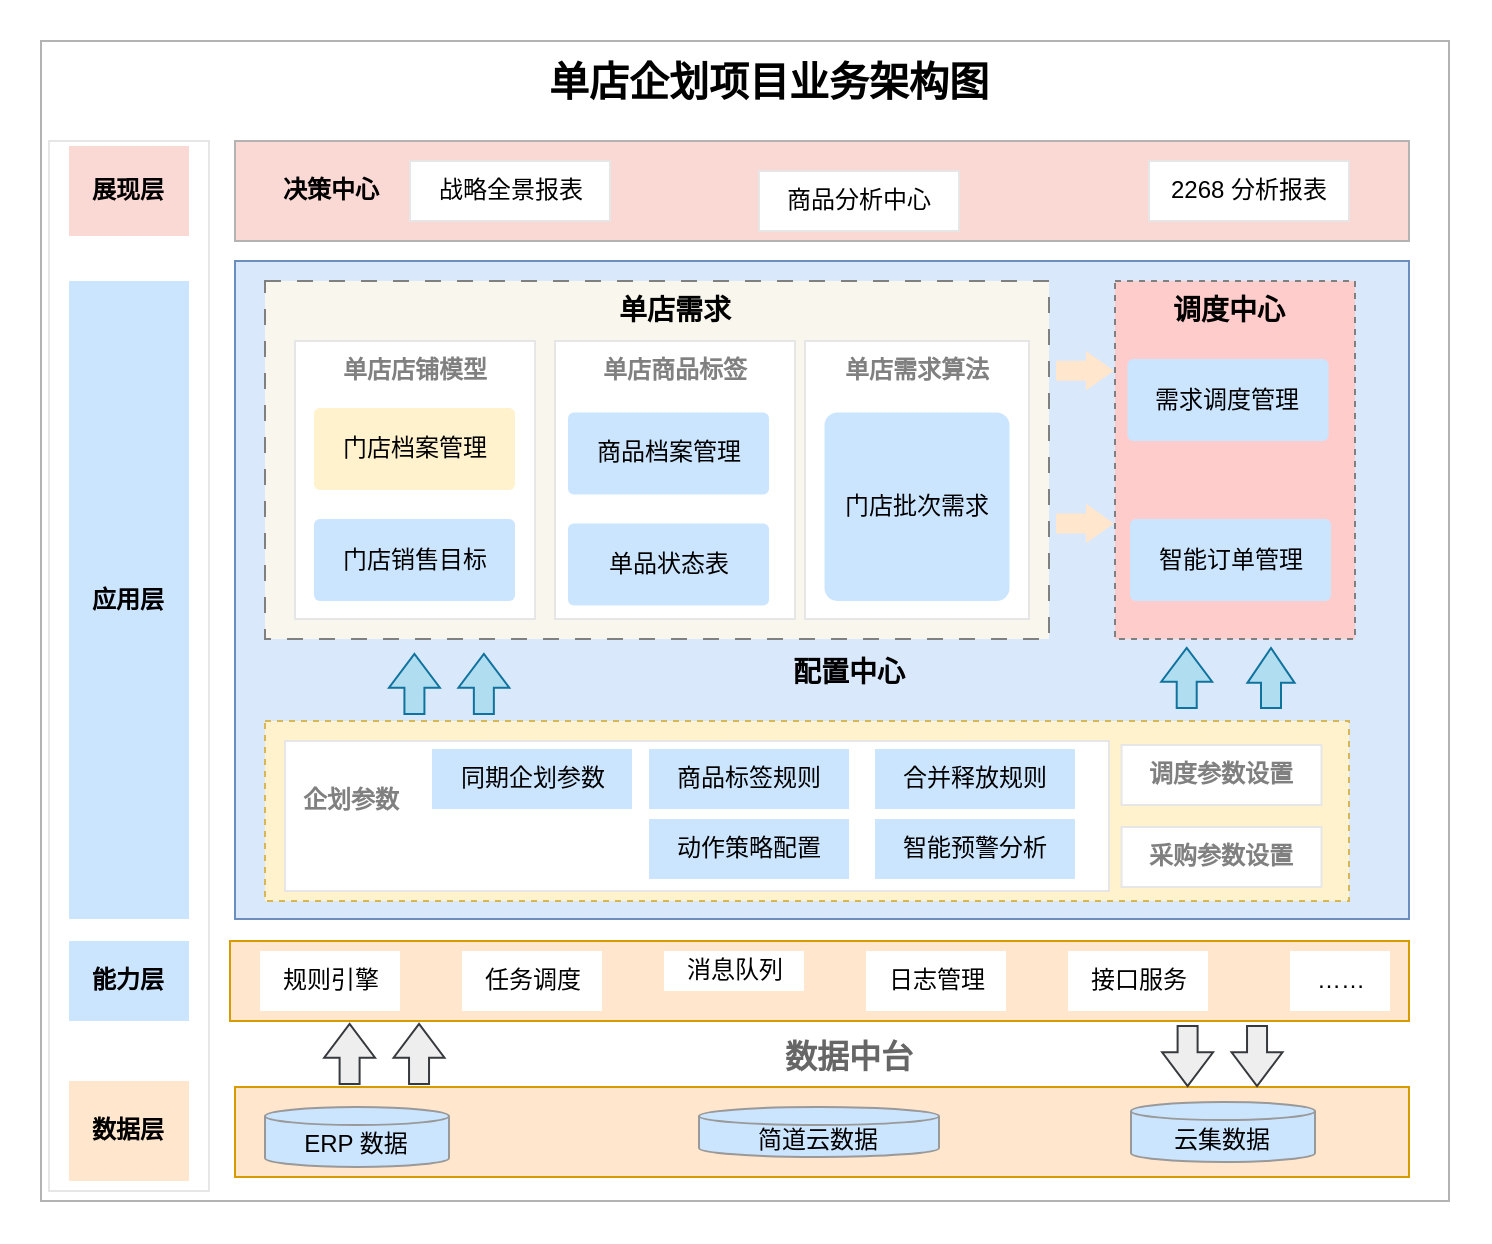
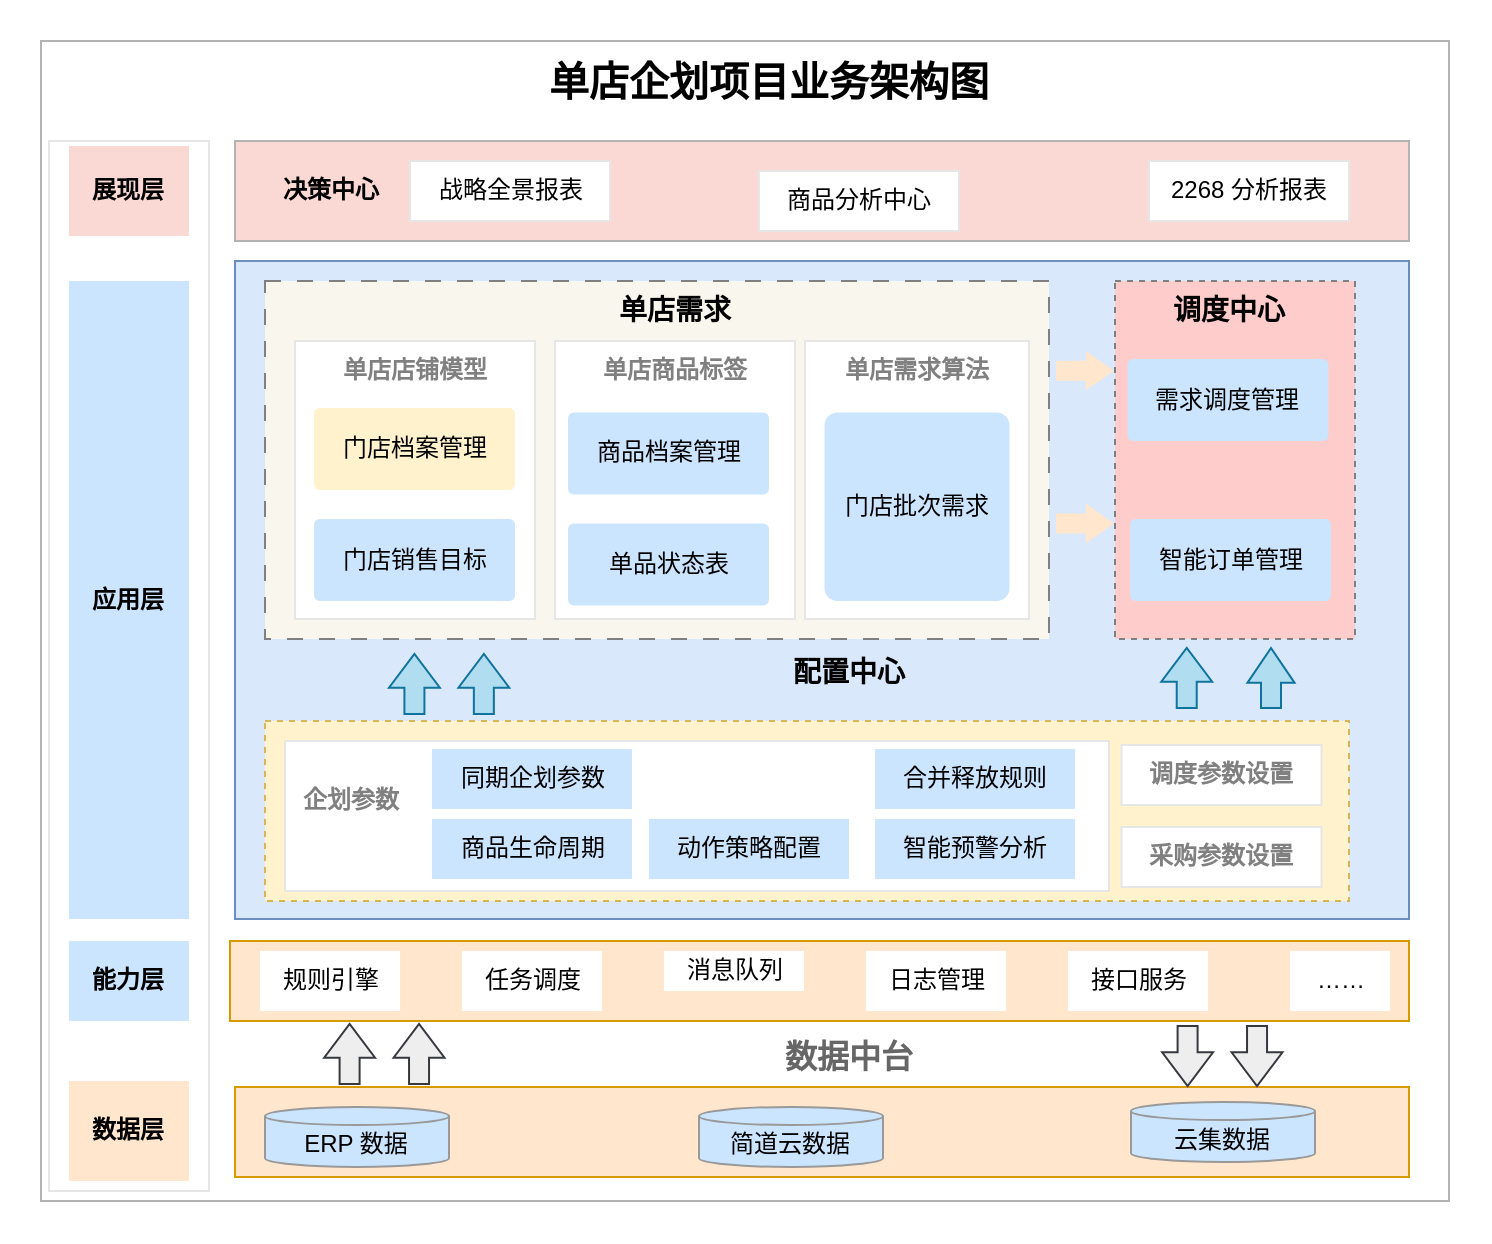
  <mxCell id="0" />
  <mxCell id="1" parent="0" />
  <mxCell id="2" value="" style="rounded=0;whiteSpace=wrap;html=1;fontColor=#E6E6E6;strokeColor=#B3B3B3;" vertex="1" parent="1"><mxGeometry x="20" y="20" width="704" height="580" as="geometry" /></mxCell>
  <mxCell id="3" value="" style="rounded=0;whiteSpace=wrap;html=1;fillColor=#ffe6cc;strokeColor=#d79b00;" vertex="1" parent="1"><mxGeometry x="117" y="543" width="587" height="45" as="geometry" /></mxCell>
  <mxCell id="4" value="" style="rounded=0;whiteSpace=wrap;html=1;strokeColor=#E6E6E6;" vertex="1" parent="1"><mxGeometry y="70" width="80" height="525" as="geometry" x="24" /></mxCell>
  <mxCell id="5" value="数据层" style="rounded=0;whiteSpace=wrap;html=1;fillColor=#ffe6cc;strokeColor=none;fontStyle=1;" vertex="1" parent="1"><mxGeometry x="34" y="540" width="60" height="50" as="geometry" /></mxCell>
  <mxCell id="6" value="" style="rounded=0;whiteSpace=wrap;html=1;fillColor=#ffe6cc;strokeColor=#d79b00;" vertex="1" parent="1"><mxGeometry x="114.5" y="470" width="589.5" height="40" as="geometry" /></mxCell>
  <mxCell id="7" value="能力层" style="rounded=0;whiteSpace=wrap;html=1;fillColor=#cce5ff;strokeColor=none;fontStyle=1" vertex="1" parent="1"><mxGeometry x="34" y="470" width="60" height="40" as="geometry" /></mxCell>
  <mxCell id="8" value="规则引擎" style="text;html=1;align=center;verticalAlign=middle;resizable=0;points=[];autosize=1;fillColor=default;" vertex="1" parent="1"><mxGeometry x="129.5" y="475" width="70" height="30" as="geometry" /></mxCell>
  <mxCell id="9" value="数据中台" style="text;html=1;align=center;verticalAlign=middle;resizable=0;points=[];autosize=1;strokeColor=none;fillColor=none;fontStyle=1;fontSize=16;fontColor=#666666;" vertex="1" parent="1"><mxGeometry x="379" y="513" width="90" height="30" as="geometry" /></mxCell>
  <mxCell id="10" value="任务调度" style="text;html=1;align=center;verticalAlign=middle;resizable=0;points=[];autosize=1;fillColor=default;" vertex="1" parent="1"><mxGeometry x="230.5" y="475" width="70" height="30" as="geometry" /></mxCell>
  <mxCell id="11" value="消息队列" style="text;html=1;align=center;verticalAlign=middle;resizable=0;points=[];autosize=1;fillColor=default;" vertex="1" parent="1"><mxGeometry x="331.5" y="475" width="70" height="20" as="geometry" /></mxCell>
  <mxCell id="12" value="日志管理" style="text;html=1;align=center;verticalAlign=middle;resizable=0;points=[];autosize=1;fillColor=default;" vertex="1" parent="1"><mxGeometry x="432.5" y="475" width="70" height="30" as="geometry" /></mxCell>
  <mxCell id="13" value="接口服务" style="text;html=1;align=center;verticalAlign=middle;resizable=0;points=[];autosize=1;fillColor=default;" vertex="1" parent="1"><mxGeometry x="533.5" y="475" width="70" height="30" as="geometry" /></mxCell>
  <mxCell id="14" value="" style="rounded=0;whiteSpace=wrap;html=1;fillColor=#dae8fc;strokeColor=#6c8ebf;" vertex="1" parent="1"><mxGeometry x="117" y="130" width="587" height="329" as="geometry" /></mxCell>
  <mxCell id="15" value="应用层" style="rounded=0;whiteSpace=wrap;html=1;fillColor=#cce5ff;strokeColor=none;fontStyle=1" vertex="1" parent="1"><mxGeometry x="34" y="140" width="60" height="319" as="geometry" /></mxCell>
  <mxCell id="16" value="" style="rounded=0;whiteSpace=wrap;html=1;dashed=1;fillColor=#fff2cc;strokeColor=#d6b656;" vertex="1" parent="1"><mxGeometry x="132" y="360" width="542" height="90" as="geometry" /></mxCell>
  <mxCell id="17" value="配置中心" style="text;html=1;align=center;verticalAlign=middle;resizable=0;points=[];autosize=1;strokeColor=none;fillColor=none;fontStyle=1;fontSize=14;" vertex="1" parent="1"><mxGeometry x="384" y="321" width="80" height="30" as="geometry" /></mxCell>
  <mxCell id="18" value="调度参数设置" style="text;html=1;align=center;verticalAlign=middle;resizable=0;points=[];autosize=1;strokeColor=#E6E6E6;fillColor=default;fontStyle=1;fontColor=#808080;" vertex="1" parent="1"><mxGeometry x="560.25" y="372" width="100" height="30" as="geometry" /></mxCell>
  <mxCell id="19" value="采购参数设置" style="text;html=1;align=center;verticalAlign=middle;resizable=0;points=[];autosize=1;strokeColor=#E6E6E6;fillColor=default;fontStyle=1;fontColor=#808080;" vertex="1" parent="1"><mxGeometry x="560.25" y="413" width="100" height="30" as="geometry" /></mxCell>
  <mxCell id="20" value="" style="rounded=0;whiteSpace=wrap;html=1;dashed=1;dashPattern=8 8;strokeColor=#808080;fillColor=#f9f7ed;" vertex="1" parent="1"><mxGeometry x="132" y="140" width="392" height="179" as="geometry" /></mxCell>
  <mxCell id="21" value="" style="rounded=0;whiteSpace=wrap;html=1;strokeColor=#E6E6E6;" vertex="1" parent="1"><mxGeometry x="147" y="170" width="120" height="139" as="geometry" /></mxCell>
  <mxCell id="22" value="单店店铺模型" style="text;html=1;align=center;verticalAlign=middle;resizable=0;points=[];autosize=1;strokeColor=none;fillColor=none;fontStyle=1;fontColor=#808080;" vertex="1" parent="1"><mxGeometry x="157" y="170" width="100" height="30" as="geometry" /></mxCell>
  <mxCell id="23" value="" style="rounded=0;whiteSpace=wrap;html=1;strokeColor=#E6E6E6;" vertex="1" parent="1"><mxGeometry x="277" y="170" width="120" height="139" as="geometry" /></mxCell>
  <mxCell id="24" value="单店商品标签" style="text;html=1;align=center;verticalAlign=middle;resizable=0;points=[];autosize=1;strokeColor=none;fillColor=none;fontStyle=1;fontColor=#808080;" vertex="1" parent="1"><mxGeometry x="287" y="170" width="100" height="30" as="geometry" /></mxCell>
  <mxCell id="25" value="" style="rounded=0;whiteSpace=wrap;html=1;strokeColor=#E6E6E6;" vertex="1" parent="1"><mxGeometry x="402" y="170" width="112" height="139" as="geometry" /></mxCell>
  <mxCell id="26" value="单店需求算法" style="text;html=1;align=center;verticalAlign=middle;resizable=0;points=[];autosize=1;strokeColor=none;fillColor=none;fontStyle=1;fontColor=#808080;" vertex="1" parent="1"><mxGeometry x="408" y="170" width="100" height="30" as="geometry" /></mxCell>
  <mxCell id="27" value="" style="rounded=0;whiteSpace=wrap;html=1;fillColor=#ffcccc;strokeColor=#808080;dashed=1;" vertex="1" parent="1"><mxGeometry x="557" y="140" width="120" height="179" as="geometry" /></mxCell>
  <mxCell id="28" value="调度中心" style="text;html=1;align=center;verticalAlign=middle;resizable=0;points=[];autosize=1;strokeColor=none;fillColor=none;fontStyle=1;fontSize=14;" vertex="1" parent="1"><mxGeometry x="574" y="140" width="80" height="30" as="geometry" /></mxCell>
  <mxCell id="29" value="" style="rounded=0;whiteSpace=wrap;html=1;strokeColor=#B3B3B3;fillColor=#fad9d5;" vertex="1" parent="1"><mxGeometry x="117" y="70" width="587" height="50" as="geometry" /></mxCell>
  <mxCell id="30" value="展现层" style="rounded=0;whiteSpace=wrap;html=1;fillColor=#fad9d5;strokeColor=none;fontStyle=1;" vertex="1" parent="1"><mxGeometry x="34" y="72.5" width="60" height="45" as="geometry" /></mxCell>
  <mxCell id="31" value="战略全景报表" style="text;html=1;align=center;verticalAlign=middle;resizable=0;points=[];autosize=1;strokeColor=#E6E6E6;fillColor=default;flipH=1;" vertex="1" parent="1"><mxGeometry x="204.5" y="80" width="100" height="30" as="geometry" /></mxCell>
  <mxCell id="32" value="商品分析中心" style="text;html=1;align=center;verticalAlign=middle;resizable=0;points=[];autosize=1;strokeColor=#E6E6E6;fillColor=default;flipH=1;" vertex="1" parent="1"><mxGeometry x="379" y="85" width="100" height="30" as="geometry" /></mxCell>
  <mxCell id="33" value="2268 分析报表" style="text;html=1;align=center;verticalAlign=middle;resizable=0;points=[];autosize=1;strokeColor=#E6E6E6;fillColor=default;" vertex="1" parent="1"><mxGeometry x="574" y="80" width="100" height="30" as="geometry" /></mxCell>
  <mxCell id="34" value="决策中心" style="text;html=1;align=center;verticalAlign=middle;resizable=0;points=[];autosize=1;strokeColor=none;fillColor=none;fontStyle=1" vertex="1" parent="1"><mxGeometry x="129.5" y="80" width="70" height="30" as="geometry" /></mxCell>
  <mxCell id="35" value="……" style="text;html=1;align=center;verticalAlign=middle;resizable=0;points=[];autosize=1;fillColor=default;" vertex="1" parent="1"><mxGeometry x="644.5" y="475" width="50" height="30" as="geometry" /></mxCell>
  <mxCell id="36" value="ERP 数据" style="shape=cylinder3;whiteSpace=wrap;html=1;boundedLbl=1;backgroundOutline=1;size=4.505;fillColor=#cce5ff;strokeColor=#999999;" vertex="1" parent="1"><mxGeometry x="132" y="553" width="92" height="30" as="geometry" /></mxCell>
- <mxCell id="37" value="简道云数据" style="shape=cylinder3;whiteSpace=wrap;html=1;boundedLbl=1;backgroundOutline=1;size=4.505;fillColor=#cce5ff;strokeColor=#999999;" vertex="1" parent="1"><mxGeometry x="349" y="553" width="120" height="25" as="geometry" /></mxCell>
+ <mxCell id="37" value="简道云数据" style="shape=cylinder3;whiteSpace=wrap;html=1;boundedLbl=1;backgroundOutline=1;size=4.505;fillColor=#cce5ff;strokeColor=#999999;" vertex="1" parent="1"><mxGeometry x="349" y="553" width="92" height="30" as="geometry" /></mxCell>
  <mxCell id="38" value="云集数据" style="shape=cylinder3;whiteSpace=wrap;html=1;boundedLbl=1;backgroundOutline=1;size=4.505;fillColor=#cce5ff;strokeColor=#999999;" vertex="1" parent="1"><mxGeometry x="565" y="550.5" width="92" height="30" as="geometry" /></mxCell>
  <mxCell id="39" value="" style="shape=flexArrow;endArrow=classic;html=1;rounded=0;endWidth=14.444;endSize=5.277;fillColor=#b1ddf0;strokeColor=#10739e;" edge="1" parent="1"><mxGeometry width="50" height="50" relative="1" as="geometry"><mxPoint x="206.71" y="357" as="sourcePoint" /><mxPoint x="206.71" y="326" as="targetPoint" /></mxGeometry></mxCell>
  <mxCell id="40" value="" style="shape=flexArrow;endArrow=classic;html=1;rounded=0;endWidth=14.444;endSize=5.277;fillColor=#b1ddf0;strokeColor=#10739e;" edge="1" parent="1"><mxGeometry width="50" height="50" relative="1" as="geometry"><mxPoint x="241.43" y="357" as="sourcePoint" /><mxPoint x="241.43" y="326" as="targetPoint" /></mxGeometry></mxCell>
  <mxCell id="41" value="" style="shape=flexArrow;endArrow=classic;html=1;rounded=0;endWidth=14.444;endSize=5.277;fillColor=#b1ddf0;strokeColor=#10739e;" edge="1" parent="1"><mxGeometry width="50" height="50" relative="1" as="geometry"><mxPoint x="592.86" y="354" as="sourcePoint" /><mxPoint x="592.86" y="323" as="targetPoint" /></mxGeometry></mxCell>
  <mxCell id="42" value="" style="shape=flexArrow;endArrow=classic;html=1;rounded=0;endWidth=12.584;endSize=5.475;fillColor=#b1ddf0;strokeColor=#10739e;" edge="1" parent="1"><mxGeometry width="50" height="50" relative="1" as="geometry"><mxPoint x="635" y="354" as="sourcePoint" /><mxPoint x="635" y="323" as="targetPoint" /></mxGeometry></mxCell>
  <mxCell id="43" value="" style="shape=flexArrow;endArrow=classic;html=1;rounded=0;endWidth=14.444;endSize=5.277;fillColor=#eeeeee;strokeColor=#36393d;" edge="1" parent="1"><mxGeometry width="50" height="50" relative="1" as="geometry"><mxPoint x="174.3" y="542" as="sourcePoint" /><mxPoint x="174.3" y="511" as="targetPoint" /></mxGeometry></mxCell>
  <mxCell id="44" value="" style="shape=flexArrow;endArrow=classic;html=1;rounded=0;endWidth=14.444;endSize=5.277;fillColor=#eeeeee;strokeColor=#36393d;" edge="1" parent="1"><mxGeometry width="50" height="50" relative="1" as="geometry"><mxPoint x="209.02" y="542" as="sourcePoint" /><mxPoint x="209.02" y="511" as="targetPoint" /></mxGeometry></mxCell>
  <mxCell id="45" value="" style="shape=flexArrow;endArrow=classic;html=1;rounded=0;endWidth=14.444;endSize=5.277;fillColor=#eeeeee;strokeColor=#36393d;" edge="1" parent="1"><mxGeometry width="50" height="50" relative="1" as="geometry"><mxPoint x="593.3" y="512" as="sourcePoint" /><mxPoint x="593.3" y="543" as="targetPoint" /></mxGeometry></mxCell>
  <mxCell id="46" value="" style="shape=flexArrow;endArrow=classic;html=1;rounded=0;endWidth=14.444;endSize=5.277;fillColor=#eeeeee;strokeColor=#36393d;" edge="1" parent="1"><mxGeometry width="50" height="50" relative="1" as="geometry"><mxPoint x="628.02" y="512" as="sourcePoint" /><mxPoint x="628.02" y="543" as="targetPoint" /></mxGeometry></mxCell>
  <mxCell id="47" value="" style="rounded=0;whiteSpace=wrap;html=1;strokeColor=#E6E6E6;" vertex="1" parent="1"><mxGeometry x="142" y="370" width="412" height="75" as="geometry" /></mxCell>
  <mxCell id="48" value="同期企划参数" style="text;html=1;align=center;verticalAlign=middle;resizable=0;points=[];autosize=1;strokeColor=none;fillColor=#cce5ff;" vertex="1" parent="1"><mxGeometry x="215.5" y="374" width="100" height="30" as="geometry" /></mxCell>
- <mxCell id="50" value="商品标签规则" style="text;html=1;align=center;verticalAlign=middle;resizable=0;points=[];autosize=1;strokeColor=none;fillColor=#cce5ff;" vertex="1" parent="1"><mxGeometry x="324" y="374" width="100" height="30" as="geometry" /></mxCell>
+ <mxCell id="49" value="商品生命周期" style="text;html=1;align=center;verticalAlign=middle;resizable=0;points=[];autosize=1;strokeColor=none;fillColor=#cce5ff;" vertex="1" parent="1"><mxGeometry x="215.5" y="409" width="100" height="30" as="geometry" /></mxCell>
  <mxCell id="51" value="合并释放规则" style="text;html=1;align=center;verticalAlign=middle;resizable=0;points=[];autosize=1;strokeColor=none;fillColor=#cce5ff;" vertex="1" parent="1"><mxGeometry x="437" y="374" width="100" height="30" as="geometry" /></mxCell>
  <mxCell id="52" value="智能预警分析" style="text;html=1;align=center;verticalAlign=middle;resizable=0;points=[];autosize=1;strokeColor=none;fillColor=#cce5ff;" vertex="1" parent="1"><mxGeometry x="437" y="409" width="100" height="30" as="geometry" /></mxCell>
  <mxCell id="53" value="动作策略配置" style="text;html=1;align=center;verticalAlign=middle;resizable=0;points=[];autosize=1;strokeColor=none;fillColor=#cce5ff;" vertex="1" parent="1"><mxGeometry x="324" y="409" width="100" height="30" as="geometry" /></mxCell>
  <mxCell id="54" value="企划参数" style="text;html=1;align=center;verticalAlign=middle;resizable=0;points=[];autosize=1;strokeColor=none;fillColor=none;fontStyle=1;fontColor=#808080;" vertex="1" parent="1"><mxGeometry x="139.5" y="384.5" width="70" height="30" as="geometry" /></mxCell>
  <mxCell id="55" value="门店销售目标" style="rounded=1;whiteSpace=wrap;html=1;arcSize=7;fillColor=#cce5ff;strokeColor=none;" vertex="1" parent="1"><mxGeometry x="156.5" y="259" width="100.5" height="41" as="geometry" /></mxCell>
  <mxCell id="56" value="门店档案管理" style="rounded=1;whiteSpace=wrap;html=1;arcSize=7;fillColor=#fff2cc;strokeColor=none;" vertex="1" parent="1"><mxGeometry x="156.5" y="203.5" width="100.5" height="41" as="geometry" /></mxCell>
  <mxCell id="57" value="单品状态表" style="rounded=1;whiteSpace=wrap;html=1;arcSize=7;fillColor=#cce5ff;strokeColor=none;" vertex="1" parent="1"><mxGeometry x="283.5" y="261.25" width="100.5" height="41" as="geometry" /></mxCell>
  <mxCell id="58" value="商品档案管理" style="rounded=1;whiteSpace=wrap;html=1;arcSize=7;fillColor=#cce5ff;strokeColor=none;" vertex="1" parent="1"><mxGeometry x="283.5" y="205.75" width="100.5" height="41" as="geometry" /></mxCell>
  <mxCell id="59" value="门店批次需求" style="rounded=1;whiteSpace=wrap;html=1;arcSize=7;fillColor=#cce5ff;strokeColor=none;" vertex="1" parent="1"><mxGeometry x="411.75" y="205.75" width="92.5" height="94.25" as="geometry" /></mxCell>
  <mxCell id="60" value="&lt;b style=&quot;border-color: var(--border-color); font-size: 14px;&quot;&gt;单店需求&lt;/b&gt;" style="text;html=1;align=center;verticalAlign=middle;resizable=0;points=[];autosize=1;strokeColor=none;fillColor=none;fontSize=14;" vertex="1" parent="1"><mxGeometry x="297" y="140" width="80" height="30" as="geometry" /></mxCell>
  <mxCell id="61" value="智能订单管理" style="rounded=1;whiteSpace=wrap;html=1;arcSize=7;fillColor=#cce5ff;strokeColor=none;" vertex="1" parent="1"><mxGeometry x="564.5" y="259" width="100.5" height="41" as="geometry" /></mxCell>
  <mxCell id="62" value="需求调度管理" style="rounded=1;whiteSpace=wrap;html=1;arcSize=7;fillColor=#cce5ff;strokeColor=none;" vertex="1" parent="1"><mxGeometry x="563.25" y="179" width="100.5" height="41" as="geometry" /></mxCell>
  <mxCell id="63" value="" style="shape=flexArrow;endArrow=classic;html=1;rounded=0;endWidth=8.764;endSize=4.357;fillColor=#FFE6CC;strokeColor=none;" edge="1" parent="1"><mxGeometry width="50" height="50" relative="1" as="geometry"><mxPoint x="527" y="184.88" as="sourcePoint" /><mxPoint x="557" y="184.88" as="targetPoint" /></mxGeometry></mxCell>
  <mxCell id="64" value="" style="shape=flexArrow;endArrow=classic;html=1;rounded=0;endWidth=8.764;endSize=4.357;fillColor=#FFE6CC;strokeColor=none;" edge="1" parent="1"><mxGeometry width="50" height="50" relative="1" as="geometry"><mxPoint x="527" y="261.25" as="sourcePoint" /><mxPoint x="557" y="261.25" as="targetPoint" /></mxGeometry></mxCell>
  <mxCell id="65" value="单店企划项目业务架构图" style="text;html=1;align=center;verticalAlign=middle;resizable=0;points=[];autosize=1;strokeColor=none;fillColor=none;fontStyle=1;fontSize=20;" vertex="1" parent="1"><mxGeometry x="263.5" y="20" width="240" height="40" as="geometry" /></mxCell>
